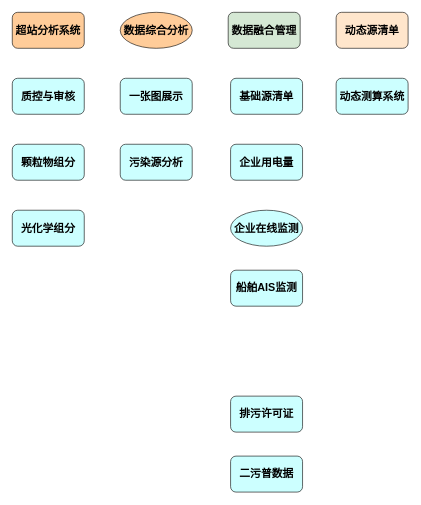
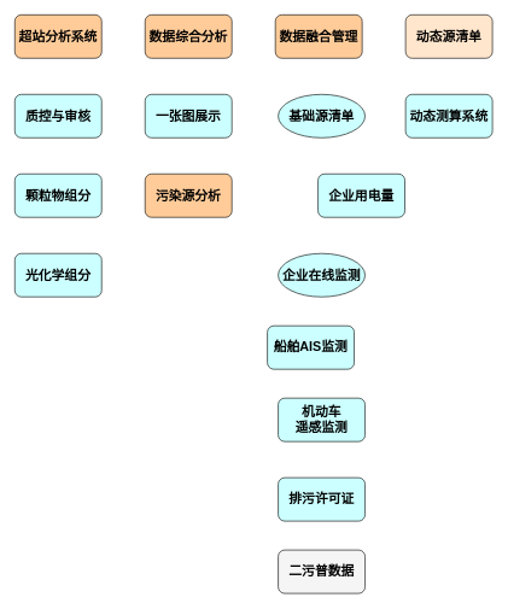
  <mxCell id="0" />
  <mxCell id="1" parent="0" />
- <mxCell id="2" value="&lt;b&gt;&lt;font style=&quot;font-size: 18px&quot;&gt;数据综合分析&lt;/font&gt;&lt;/b&gt;" style="ellipse;whiteSpace=wrap;html=1;fillColor=#FFCC99;" vertex="1" parent="1"><mxGeometry x="200" y="20" width="120" height="60" as="geometry" /></mxCell>
+ <mxCell id="2" value="&lt;b&gt;&lt;font style=&quot;font-size: 18px&quot;&gt;数据综合分析&lt;/font&gt;&lt;/b&gt;" style="rounded=1;whiteSpace=wrap;html=1;fillColor=#FFCC99;" vertex="1" parent="1"><mxGeometry x="200" y="20" width="120" height="60" as="geometry" /></mxCell>
  <mxCell id="3" value="&lt;b&gt;&lt;font style=&quot;font-size: 18px&quot;&gt;超站分析系统&lt;/font&gt;&lt;/b&gt;" style="rounded=1;whiteSpace=wrap;html=1;fillColor=#FFCC99;" vertex="1" parent="1"><mxGeometry x="20" y="20" width="120" height="60" as="geometry" /></mxCell>
- <mxCell id="4" value="&lt;font style=&quot;font-size: 18px&quot;&gt;&lt;b&gt;数据融合管理&lt;/b&gt;&lt;/font&gt;" style="rounded=1;whiteSpace=wrap;html=1;fillColor=#d5e8d4;" vertex="1" parent="1"><mxGeometry x="380" y="20" width="120" height="60" as="geometry" /></mxCell>
+ <mxCell id="4" value="&lt;font style=&quot;font-size: 18px&quot;&gt;&lt;b&gt;数据融合管理&lt;/b&gt;&lt;/font&gt;" style="rounded=1;whiteSpace=wrap;html=1;fillColor=#FFCC99;" vertex="1" parent="1"><mxGeometry x="380" y="20" width="120" height="60" as="geometry" /></mxCell>
  <mxCell id="5" value="&lt;font style=&quot;font-size: 18px&quot;&gt;&lt;b&gt;动态源清单&lt;/b&gt;&lt;/font&gt;" style="rounded=1;whiteSpace=wrap;html=1;fillColor=#ffe6cc;" vertex="1" parent="1"><mxGeometry x="560" y="20" width="120" height="60" as="geometry" /></mxCell>
  <mxCell id="6" value="&lt;font style=&quot;font-size: 18px&quot;&gt;&lt;b&gt;一张图展示&lt;/b&gt;&lt;/font&gt;" style="rounded=1;whiteSpace=wrap;html=1;fillColor=#CCFFFF;" vertex="1" parent="1"><mxGeometry x="200" y="130" width="120" height="60" as="geometry" /></mxCell>
- <mxCell id="7" value="&lt;font style=&quot;font-size: 18px&quot;&gt;&lt;b&gt;污染源分析&lt;/b&gt;&lt;/font&gt;" style="rounded=1;whiteSpace=wrap;html=1;fillColor=#CCFFFF;" vertex="1" parent="1"><mxGeometry x="200" y="240" width="120" height="60" as="geometry" /></mxCell>
+ <mxCell id="7" value="&lt;font style=&quot;font-size: 18px&quot;&gt;&lt;b&gt;污染源分析&lt;/b&gt;&lt;/font&gt;" style="rounded=1;whiteSpace=wrap;html=1;fillColor=#ffcc99;" vertex="1" parent="1"><mxGeometry x="200" y="240" width="120" height="60" as="geometry" /></mxCell>
  <mxCell id="8" value="&lt;font style=&quot;font-size: 18px&quot;&gt;&lt;b&gt;颗粒物组分&lt;/b&gt;&lt;/font&gt;" style="rounded=1;whiteSpace=wrap;html=1;fillColor=#CCFFFF;" vertex="1" parent="1"><mxGeometry x="20" y="240" width="120" height="60" as="geometry" /></mxCell>
  <mxCell id="9" value="&lt;font style=&quot;font-size: 18px&quot;&gt;&lt;b&gt;光化学组分&lt;/b&gt;&lt;/font&gt;" style="rounded=1;whiteSpace=wrap;html=1;fillColor=#CCFFFF;" vertex="1" parent="1"><mxGeometry x="20" y="350" width="120" height="60" as="geometry" /></mxCell>
- <mxCell id="10" value="&lt;b&gt;&lt;font style=&quot;font-size: 18px&quot;&gt;基础源清单&lt;/font&gt;&lt;/b&gt;" style="rounded=1;whiteSpace=wrap;html=1;fillColor=#CCFFFF;" vertex="1" parent="1"><mxGeometry x="384" y="130" width="120" height="60" as="geometry" /></mxCell>
- <mxCell id="11" value="&lt;font style=&quot;font-size: 18px&quot;&gt;&lt;b&gt;企业用电量&lt;/b&gt;&lt;/font&gt;" style="rounded=1;whiteSpace=wrap;html=1;fillColor=#CCFFFF;" vertex="1" parent="1"><mxGeometry x="384" y="240" width="120" height="60" as="geometry" /></mxCell>
+ <mxCell id="10" value="&lt;b&gt;&lt;font style=&quot;font-size: 18px&quot;&gt;基础源清单&lt;/font&gt;&lt;/b&gt;" style="ellipse;whiteSpace=wrap;html=1;fillColor=#CCFFFF;" vertex="1" parent="1"><mxGeometry x="384" y="130" width="120" height="60" as="geometry" /></mxCell>
+ <mxCell id="11" value="&lt;font style=&quot;font-size: 18px&quot;&gt;&lt;b&gt;企业用电量&lt;/b&gt;&lt;/font&gt;" style="rounded=1;whiteSpace=wrap;html=1;fillColor=#CCFFFF;" vertex="1" parent="1"><mxGeometry x="439" y="240" width="120" height="60" as="geometry" /></mxCell>
  <mxCell id="12" value="&lt;font style=&quot;font-size: 18px&quot;&gt;&lt;b&gt;企业在线监测&lt;/b&gt;&lt;/font&gt;" style="ellipse;whiteSpace=wrap;html=1;fillColor=#CCFFFF;" vertex="1" parent="1"><mxGeometry x="384" y="350" width="120" height="60" as="geometry" /></mxCell>
- <mxCell id="13" value="&lt;font style=&quot;font-size: 18px&quot;&gt;&lt;b&gt;船舶AIS监测&lt;/b&gt;&lt;/font&gt;" style="rounded=1;whiteSpace=wrap;html=1;fillColor=#CCFFFF;" vertex="1" parent="1"><mxGeometry x="384" y="450" width="120" height="60" as="geometry" /></mxCell>
+ <mxCell id="13" value="&lt;font style=&quot;font-size: 18px&quot;&gt;&lt;b&gt;船舶AIS监测&lt;/b&gt;&lt;/font&gt;" style="rounded=1;whiteSpace=wrap;html=1;fillColor=#CCFFFF;" vertex="1" parent="1"><mxGeometry x="369" y="450" width="120" height="60" as="geometry" /></mxCell>
+ <mxCell id="14" value="&lt;font style=&quot;font-size: 18px&quot;&gt;&lt;b&gt;机动车&lt;br&gt;遥感监测&lt;/b&gt;&lt;/font&gt;" style="rounded=1;whiteSpace=wrap;html=1;fillColor=#CCFFFF;" vertex="1" parent="1"><mxGeometry x="384" y="550" width="120" height="60" as="geometry" /></mxCell>
  <mxCell id="15" value="&lt;font style=&quot;font-size: 18px&quot;&gt;&lt;b&gt;排污许可证&lt;/b&gt;&lt;/font&gt;" style="rounded=1;whiteSpace=wrap;html=1;fillColor=#CCFFFF;" vertex="1" parent="1"><mxGeometry x="384" y="660" width="120" height="60" as="geometry" /></mxCell>
- <mxCell id="16" value="&lt;font style=&quot;font-size: 18px&quot;&gt;&lt;b&gt;二污普数据&lt;/b&gt;&lt;/font&gt;" style="rounded=1;whiteSpace=wrap;html=1;fillColor=#CCFFFF;" vertex="1" parent="1"><mxGeometry x="384" y="760" width="120" height="60" as="geometry" /></mxCell>
+ <mxCell id="16" value="&lt;font style=&quot;font-size: 18px&quot;&gt;&lt;b&gt;二污普数据&lt;/b&gt;&lt;/font&gt;" style="rounded=1;whiteSpace=wrap;html=1;fillColor=#f5f5f5;" vertex="1" parent="1"><mxGeometry x="384" y="760" width="120" height="60" as="geometry" /></mxCell>
  <mxCell id="17" value="&lt;b&gt;&lt;font style=&quot;font-size: 18px&quot;&gt;动态测算系统&lt;/font&gt;&lt;/b&gt;" style="rounded=1;whiteSpace=wrap;html=1;fillColor=#CCFFFF;" vertex="1" parent="1"><mxGeometry x="560" y="130" width="120" height="60" as="geometry" /></mxCell>
  <mxCell id="18" value="&lt;font style=&quot;font-size: 18px&quot;&gt;&lt;b&gt;质控与审核&lt;/b&gt;&lt;/font&gt;" style="rounded=1;whiteSpace=wrap;html=1;fillColor=#CCFFFF;" vertex="1" parent="1"><mxGeometry x="20" y="130" width="120" height="60" as="geometry" /></mxCell>
